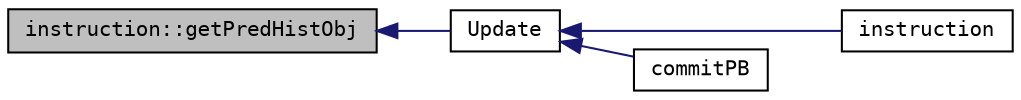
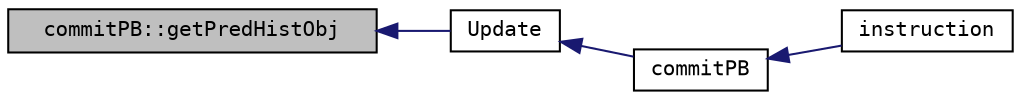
  digraph {
    fontname="DejaVu Sans Mono"
    rankdir=LR
    node [color=black fillcolor=white fontname="DejaVu Sans Mono" fontsize=10 shape=record style=filled]
    edge [color=midnightblue dir=back fontname="DejaVu Sans Mono" fontsize=10 labelfontname=Helvetica labelfontsize=10 style=solid]
-   n1 [fillcolor=grey75 fontcolor=black height=0.2 label="instruction::getPredHistObj" width=0.4]
+   n1 [fillcolor=grey75 fontcolor=black height=0.2 label="commitPB::getPredHistObj" width=0.4]
    n2 [height=0.2 label=Update width=0.4]
    n3 [height=0.2 label=instruction width=0.4]
    n4 [height=0.2 label=commitPB width=0.4]
    n1 -> n2
-   n2 -> n3
+   n4 -> n3
    n2 -> n4
  }
